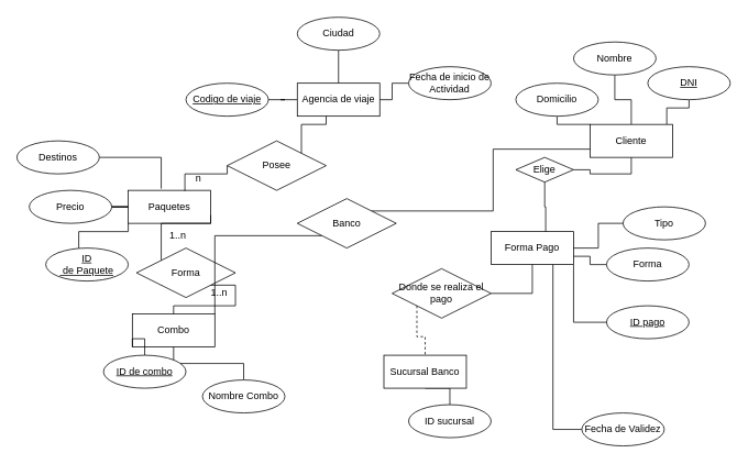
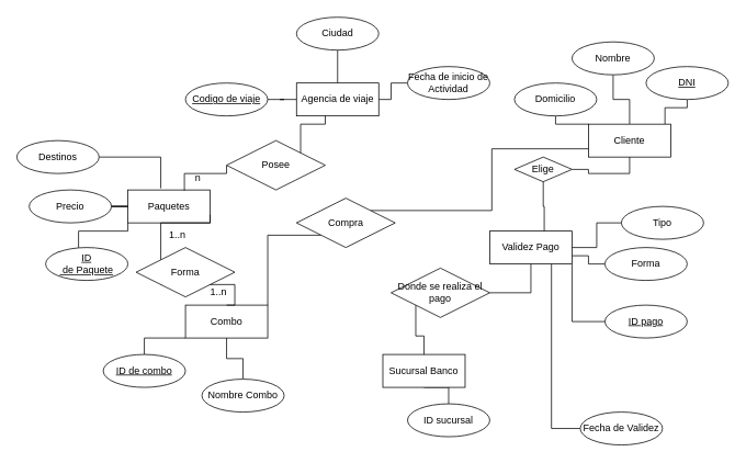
  <mxCell id="0" />
  <mxCell id="1" parent="0" />
  <mxCell id="2" value="" style="edgeStyle=orthogonalEdgeStyle;rounded=0;orthogonalLoop=1;jettySize=auto;html=1;endArrow=none;endFill=0;" parent="1" source="3" target="8" edge="1"><mxGeometry relative="1" as="geometry" /></mxCell>
  <mxCell id="3" value="Codigo de viaje" style="ellipse;whiteSpace=wrap;html=1;align=center;fontStyle=4;" parent="1" vertex="1"><mxGeometry x="225" y="100" width="100" height="40" as="geometry" /></mxCell>
  <mxCell id="4" value="" style="edgeStyle=orthogonalEdgeStyle;rounded=0;orthogonalLoop=1;jettySize=auto;html=1;endArrow=none;endFill=0;" parent="1" source="5" target="8" edge="1"><mxGeometry relative="1" as="geometry" /></mxCell>
  <mxCell id="5" value="Fecha de inicio de Actividad" style="ellipse;whiteSpace=wrap;html=1;align=center;" parent="1" vertex="1"><mxGeometry x="495" y="80" width="100" height="40" as="geometry" /></mxCell>
  <mxCell id="6" value="" style="edgeStyle=orthogonalEdgeStyle;rounded=0;orthogonalLoop=1;jettySize=auto;html=1;endArrow=none;endFill=0;" parent="1" source="7" target="8" edge="1"><mxGeometry relative="1" as="geometry" /></mxCell>
  <mxCell id="7" value="Ciudad" style="ellipse;whiteSpace=wrap;html=1;align=center;" parent="1" vertex="1"><mxGeometry x="360" y="20" width="100" height="40" as="geometry" /></mxCell>
  <mxCell id="8" value="Agencia de viaje" style="whiteSpace=wrap;html=1;align=center;" parent="1" vertex="1"><mxGeometry x="360" y="100" width="100" height="40" as="geometry" /></mxCell>
  <mxCell id="9" value="Paquetes" style="whiteSpace=wrap;html=1;align=center;" parent="1" vertex="1"><mxGeometry x="155" y="230" width="100" height="40" as="geometry" /></mxCell>
  <mxCell id="10" value="" style="edgeStyle=orthogonalEdgeStyle;rounded=0;orthogonalLoop=1;jettySize=auto;html=1;entryX=0.5;entryY=1;entryDx=0;entryDy=0;endArrow=none;endFill=0;exitX=0;exitY=0;exitDx=0;exitDy=0;" parent="1" source="11" edge="1"><mxGeometry relative="1" as="geometry"><mxPoint x="55" y="300" as="sourcePoint" /><mxPoint x="155" y="270" as="targetPoint" /><Array as="points"><mxPoint x="95" y="306" /><mxPoint x="95" y="280" /><mxPoint x="155" y="280" /></Array></mxGeometry></mxCell>
  <mxCell id="11" value="ID&lt;div&gt;&amp;nbsp;de Paquete&lt;/div&gt;" style="ellipse;whiteSpace=wrap;html=1;align=center;fontStyle=4;" parent="1" vertex="1"><mxGeometry x="55" y="300" width="100" height="40" as="geometry" /></mxCell>
  <mxCell id="12" value="" style="edgeStyle=orthogonalEdgeStyle;rounded=0;orthogonalLoop=1;jettySize=auto;html=1;endArrow=none;endFill=0;" parent="1" source="13" target="9" edge="1"><mxGeometry relative="1" as="geometry" /></mxCell>
  <mxCell id="13" value="Precio" style="ellipse;whiteSpace=wrap;html=1;align=center;" parent="1" vertex="1"><mxGeometry y="230" width="100" height="40" as="geometry" x="35" /></mxCell>
  <mxCell id="14" value="" style="edgeStyle=orthogonalEdgeStyle;rounded=0;orthogonalLoop=1;jettySize=auto;html=1;entryX=0.4;entryY=-0.05;entryDx=0;entryDy=0;entryPerimeter=0;endArrow=none;endFill=0;" parent="1" source="15" target="9" edge="1"><mxGeometry relative="1" as="geometry" /></mxCell>
  <mxCell id="15" value="Destinos" style="ellipse;whiteSpace=wrap;html=1;align=center;" parent="1" vertex="1"><mxGeometry x="20" y="170" width="100" height="40" as="geometry" /></mxCell>
- <mxCell id="16" value="Combo" style="whiteSpace=wrap;html=1;align=center;" parent="1" vertex="1"><mxGeometry x="160" y="380" width="100" height="40" as="geometry" /></mxCell>
+ <mxCell id="16" value="Combo" style="whiteSpace=wrap;html=1;align=center;" parent="1" vertex="1"><mxGeometry x="225" y="370" width="100" height="40" as="geometry" /></mxCell>
  <mxCell id="17" value="" style="edgeStyle=orthogonalEdgeStyle;rounded=0;orthogonalLoop=1;jettySize=auto;html=1;endArrow=none;endFill=0;" parent="1" source="18" target="16" edge="1"><mxGeometry relative="1" as="geometry" /></mxCell>
  <mxCell id="18" value="Nombre Combo" style="ellipse;whiteSpace=wrap;html=1;align=center;" parent="1" vertex="1"><mxGeometry x="245" y="460" width="100" height="40" as="geometry" /></mxCell>
  <mxCell id="19" value="" style="edgeStyle=orthogonalEdgeStyle;rounded=0;orthogonalLoop=1;jettySize=auto;html=1;endArrow=none;endFill=0;entryX=0;entryY=1;entryDx=0;entryDy=0;" parent="1" source="20" target="16" edge="1"><mxGeometry relative="1" as="geometry"><mxPoint x="355" y="320" as="targetPoint" /><Array as="points"><mxPoint x="175" y="410" /></Array></mxGeometry></mxCell>
  <mxCell id="20" value="ID de combo" style="ellipse;whiteSpace=wrap;html=1;align=center;fontStyle=4;" parent="1" vertex="1"><mxGeometry x="125" y="430" width="100" height="40" as="geometry" /></mxCell>
  <mxCell id="21" value="" style="edgeStyle=orthogonalEdgeStyle;rounded=0;orthogonalLoop=1;jettySize=auto;html=1;endArrow=none;endFill=0;exitX=0.93;exitY=0;exitDx=0;exitDy=0;exitPerimeter=0;" parent="1" source="23" target="27" edge="1"><mxGeometry relative="1" as="geometry" /></mxCell>
  <mxCell id="22" value="" style="edgeStyle=orthogonalEdgeStyle;rounded=0;orthogonalLoop=1;jettySize=auto;html=1;endArrow=none;endFill=0;" parent="1" source="23" target="26" edge="1"><mxGeometry relative="1" as="geometry" /></mxCell>
  <mxCell id="23" value="Cliente" style="whiteSpace=wrap;html=1;align=center;" parent="1" vertex="1"><mxGeometry x="715" y="150" width="100" height="40" as="geometry" /></mxCell>
  <mxCell id="24" value="" style="edgeStyle=orthogonalEdgeStyle;rounded=0;orthogonalLoop=1;jettySize=auto;html=1;endArrow=none;endFill=0;" parent="1" source="25" edge="1"><mxGeometry relative="1" as="geometry"><mxPoint x="715" y="150" as="targetPoint" /><Array as="points"><mxPoint x="675" y="150" /></Array></mxGeometry></mxCell>
  <mxCell id="25" value="Domicilio" style="ellipse;whiteSpace=wrap;html=1;align=center;" parent="1" vertex="1"><mxGeometry x="625" y="100" width="100" height="40" as="geometry" /></mxCell>
  <mxCell id="26" value="Nombre" style="ellipse;whiteSpace=wrap;html=1;align=center;" parent="1" vertex="1"><mxGeometry x="695" y="50" width="100" height="40" as="geometry" /></mxCell>
  <mxCell id="27" value="DNI" style="ellipse;whiteSpace=wrap;html=1;align=center;fontStyle=4;" parent="1" vertex="1"><mxGeometry x="785" y="80" width="100" height="40" as="geometry" /></mxCell>
- <mxCell id="28" value="Forma Pago" style="whiteSpace=wrap;html=1;align=center;" parent="1" vertex="1"><mxGeometry x="595" y="280" width="100" height="40" as="geometry" /></mxCell>
+ <mxCell id="28" value="Validez Pago" style="whiteSpace=wrap;html=1;align=center;" parent="1" vertex="1"><mxGeometry x="595" y="280" width="100" height="40" as="geometry" /></mxCell>
  <mxCell id="29" value="" style="edgeStyle=orthogonalEdgeStyle;rounded=0;orthogonalLoop=1;jettySize=auto;html=1;entryX=1;entryY=0.75;entryDx=0;entryDy=0;endArrow=none;endFill=0;" parent="1" source="30" target="28" edge="1"><mxGeometry relative="1" as="geometry" /></mxCell>
  <mxCell id="30" value="Forma" style="ellipse;whiteSpace=wrap;html=1;align=center;" parent="1" vertex="1"><mxGeometry x="735" y="300" width="100" height="40" as="geometry" /></mxCell>
  <mxCell id="31" value="" style="edgeStyle=orthogonalEdgeStyle;rounded=0;orthogonalLoop=1;jettySize=auto;html=1;endArrow=none;endFill=0;" parent="1" source="32" target="37" edge="1"><mxGeometry relative="1" as="geometry" /></mxCell>
  <mxCell id="32" value="ID sucursal" style="ellipse;whiteSpace=wrap;html=1;align=center;" parent="1" vertex="1"><mxGeometry x="495" y="490" width="100" height="40" as="geometry" /></mxCell>
  <mxCell id="33" value="" style="edgeStyle=orthogonalEdgeStyle;rounded=0;orthogonalLoop=1;jettySize=auto;html=1;endArrow=none;endFill=0;" parent="1" source="34" target="28" edge="1"><mxGeometry relative="1" as="geometry" /></mxCell>
  <mxCell id="34" value="Tipo" style="ellipse;whiteSpace=wrap;html=1;align=center;" parent="1" vertex="1"><mxGeometry x="755" y="250" width="100" height="40" as="geometry" /></mxCell>
  <mxCell id="35" value="" style="edgeStyle=orthogonalEdgeStyle;rounded=0;orthogonalLoop=1;jettySize=auto;html=1;endArrow=none;endFill=0;" parent="1" source="36" target="28" edge="1"><mxGeometry relative="1" as="geometry"><Array as="points"><mxPoint x="695" y="390" /></Array></mxGeometry></mxCell>
  <mxCell id="36" value="ID pago" style="ellipse;whiteSpace=wrap;html=1;align=center;fontStyle=4;" parent="1" vertex="1"><mxGeometry x="735" y="370" width="100" height="40" as="geometry" /></mxCell>
  <mxCell id="37" value="Sucursal Banco" style="whiteSpace=wrap;html=1;align=center;" parent="1" vertex="1"><mxGeometry x="465" y="430" width="100" height="40" as="geometry" /></mxCell>
  <mxCell id="38" style="edgeStyle=orthogonalEdgeStyle;rounded=0;orthogonalLoop=1;jettySize=auto;html=1;entryX=0.5;entryY=1;entryDx=0;entryDy=0;endArrow=none;endFill=0;exitX=1;exitY=0.5;exitDx=0;exitDy=0;" parent="1" source="54" target="28" edge="1"><mxGeometry relative="1" as="geometry"><mxPoint x="565" y="340" as="sourcePoint" /></mxGeometry></mxCell>
  <mxCell id="39" style="edgeStyle=orthogonalEdgeStyle;rounded=0;orthogonalLoop=1;jettySize=auto;html=1;exitX=0;exitY=0.5;exitDx=0;exitDy=0;entryX=0.75;entryY=1;entryDx=0;entryDy=0;endArrow=none;endFill=0;" parent="1" source="40" target="28" edge="1"><mxGeometry relative="1" as="geometry" /></mxCell>
  <mxCell id="40" value="Fecha de Validez" style="ellipse;whiteSpace=wrap;html=1;align=center;" parent="1" vertex="1"><mxGeometry x="705" y="500" width="100" height="40" as="geometry" /></mxCell>
  <mxCell id="41" style="edgeStyle=orthogonalEdgeStyle;rounded=0;orthogonalLoop=1;jettySize=auto;html=1;exitX=0;exitY=1;exitDx=0;exitDy=0;entryX=0.5;entryY=0;entryDx=0;entryDy=0;endArrow=none;endFill=0;" parent="1" source="43" target="16" edge="1"><mxGeometry relative="1" as="geometry"><Array as="points"><mxPoint x="285" y="345" /><mxPoint x="285" y="370" /></Array></mxGeometry></mxCell>
  <mxCell id="42" style="edgeStyle=orthogonalEdgeStyle;rounded=0;orthogonalLoop=1;jettySize=auto;html=1;exitX=0;exitY=0;exitDx=0;exitDy=0;entryX=1;entryY=0.75;entryDx=0;entryDy=0;endArrow=none;endFill=0;" parent="1" source="43" target="9" edge="1"><mxGeometry relative="1" as="geometry"><Array as="points"><mxPoint x="195" y="270" /><mxPoint x="255" y="270" /></Array></mxGeometry></mxCell>
  <mxCell id="43" value="Forma" style="shape=rhombus;perimeter=rhombusPerimeter;whiteSpace=wrap;html=1;align=center;" parent="1" vertex="1"><mxGeometry x="165" y="300" width="120" height="60" as="geometry" /></mxCell>
  <mxCell id="44" value="1..n" style="text;html=1;align=center;verticalAlign=middle;resizable=0;points=[];autosize=1;strokeColor=none;fillColor=none;" parent="1" vertex="1"><mxGeometry x="195" y="270" width="40" height="30" as="geometry" /></mxCell>
  <mxCell id="45" value="1..n" style="text;html=1;align=center;verticalAlign=middle;resizable=0;points=[];autosize=1;strokeColor=none;fillColor=none;" parent="1" vertex="1"><mxGeometry x="245" y="340" width="40" height="30" as="geometry" /></mxCell>
  <mxCell id="46" style="edgeStyle=orthogonalEdgeStyle;rounded=0;orthogonalLoop=1;jettySize=auto;html=1;exitX=1;exitY=0;exitDx=0;exitDy=0;entryX=0;entryY=0.75;entryDx=0;entryDy=0;endArrow=none;endFill=0;" parent="1" source="48" target="23" edge="1"><mxGeometry relative="1" as="geometry" /></mxCell>
  <mxCell id="47" style="edgeStyle=orthogonalEdgeStyle;rounded=0;orthogonalLoop=1;jettySize=auto;html=1;exitX=0;exitY=1;exitDx=0;exitDy=0;entryX=1;entryY=0;entryDx=0;entryDy=0;endArrow=none;endFill=0;" parent="1" source="48" target="16" edge="1"><mxGeometry relative="1" as="geometry" /></mxCell>
- <mxCell id="48" value="Banco" style="shape=rhombus;perimeter=rhombusPerimeter;whiteSpace=wrap;html=1;align=center;" parent="1" vertex="1"><mxGeometry x="360" y="240" width="120" height="60" as="geometry" /></mxCell>
+ <mxCell id="48" value="Compra" style="shape=rhombus;perimeter=rhombusPerimeter;whiteSpace=wrap;html=1;align=center;" parent="1" vertex="1"><mxGeometry x="360" y="240" width="120" height="60" as="geometry" /></mxCell>
  <mxCell id="49" value="Posee" style="shape=rhombus;perimeter=rhombusPerimeter;whiteSpace=wrap;html=1;align=center;" parent="1" vertex="1"><mxGeometry x="275" y="170" width="120" height="60" as="geometry" /></mxCell>
  <mxCell id="50" style="edgeStyle=orthogonalEdgeStyle;rounded=0;orthogonalLoop=1;jettySize=auto;html=1;exitX=1;exitY=0;exitDx=0;exitDy=0;entryX=0.35;entryY=1;entryDx=0;entryDy=0;entryPerimeter=0;endArrow=none;endFill=0;" parent="1" source="49" target="8" edge="1"><mxGeometry relative="1" as="geometry" /></mxCell>
  <mxCell id="51" style="edgeStyle=orthogonalEdgeStyle;rounded=0;orthogonalLoop=1;jettySize=auto;html=1;exitX=0;exitY=0.5;exitDx=0;exitDy=0;entryX=0.687;entryY=0.021;entryDx=0;entryDy=0;entryPerimeter=0;endArrow=none;endFill=0;" parent="1" source="49" target="9" edge="1"><mxGeometry relative="1" as="geometry"><Array as="points"><mxPoint x="275" y="210" /><mxPoint x="224" y="210" /></Array></mxGeometry></mxCell>
  <mxCell id="52" value="n" style="text;html=1;align=center;verticalAlign=middle;resizable=0;points=[];autosize=1;strokeColor=none;fillColor=none;" parent="1" vertex="1"><mxGeometry x="225" y="200" width="30" height="30" as="geometry" /></mxCell>
- <mxCell id="53" style="edgeStyle=orthogonalEdgeStyle;rounded=0;orthogonalLoop=1;jettySize=auto;html=1;exitX=0;exitY=1;exitDx=0;exitDy=0;entryX=0.5;entryY=0;entryDx=0;entryDy=0;endArrow=none;endFill=0;dashed=1;" parent="1" source="54" target="37" edge="1"><mxGeometry relative="1" as="geometry" /></mxCell>
+ <mxCell id="53" style="edgeStyle=orthogonalEdgeStyle;rounded=0;orthogonalLoop=1;jettySize=auto;html=1;exitX=0;exitY=1;exitDx=0;exitDy=0;entryX=0.5;entryY=0;entryDx=0;entryDy=0;endArrow=none;endFill=0;" parent="1" source="54" target="37" edge="1"><mxGeometry relative="1" as="geometry" /></mxCell>
  <mxCell id="54" value="Donde se realiza el pago" style="shape=rhombus;perimeter=rhombusPerimeter;whiteSpace=wrap;html=1;align=center;" parent="1" vertex="1"><mxGeometry x="475" y="325" width="120" height="60" as="geometry" /></mxCell>
  <mxCell id="55" style="edgeStyle=orthogonalEdgeStyle;rounded=0;orthogonalLoop=1;jettySize=auto;html=1;exitX=1;exitY=0.5;exitDx=0;exitDy=0;entryX=0.5;entryY=1;entryDx=0;entryDy=0;endArrow=none;endFill=0;" parent="1" source="56" target="23" edge="1"><mxGeometry relative="1" as="geometry" /></mxCell>
  <mxCell id="56" value="Elige" style="shape=rhombus;perimeter=rhombusPerimeter;whiteSpace=wrap;html=1;align=center;" parent="1" vertex="1"><mxGeometry x="625" y="190" width="70" height="30" as="geometry" /></mxCell>
  <mxCell id="57" style="edgeStyle=orthogonalEdgeStyle;rounded=0;orthogonalLoop=1;jettySize=auto;html=1;exitX=0.5;exitY=1;exitDx=0;exitDy=0;entryX=0.662;entryY=0;entryDx=0;entryDy=0;entryPerimeter=0;endArrow=none;endFill=0;" parent="1" source="56" target="28" edge="1"><mxGeometry relative="1" as="geometry" /></mxCell>
